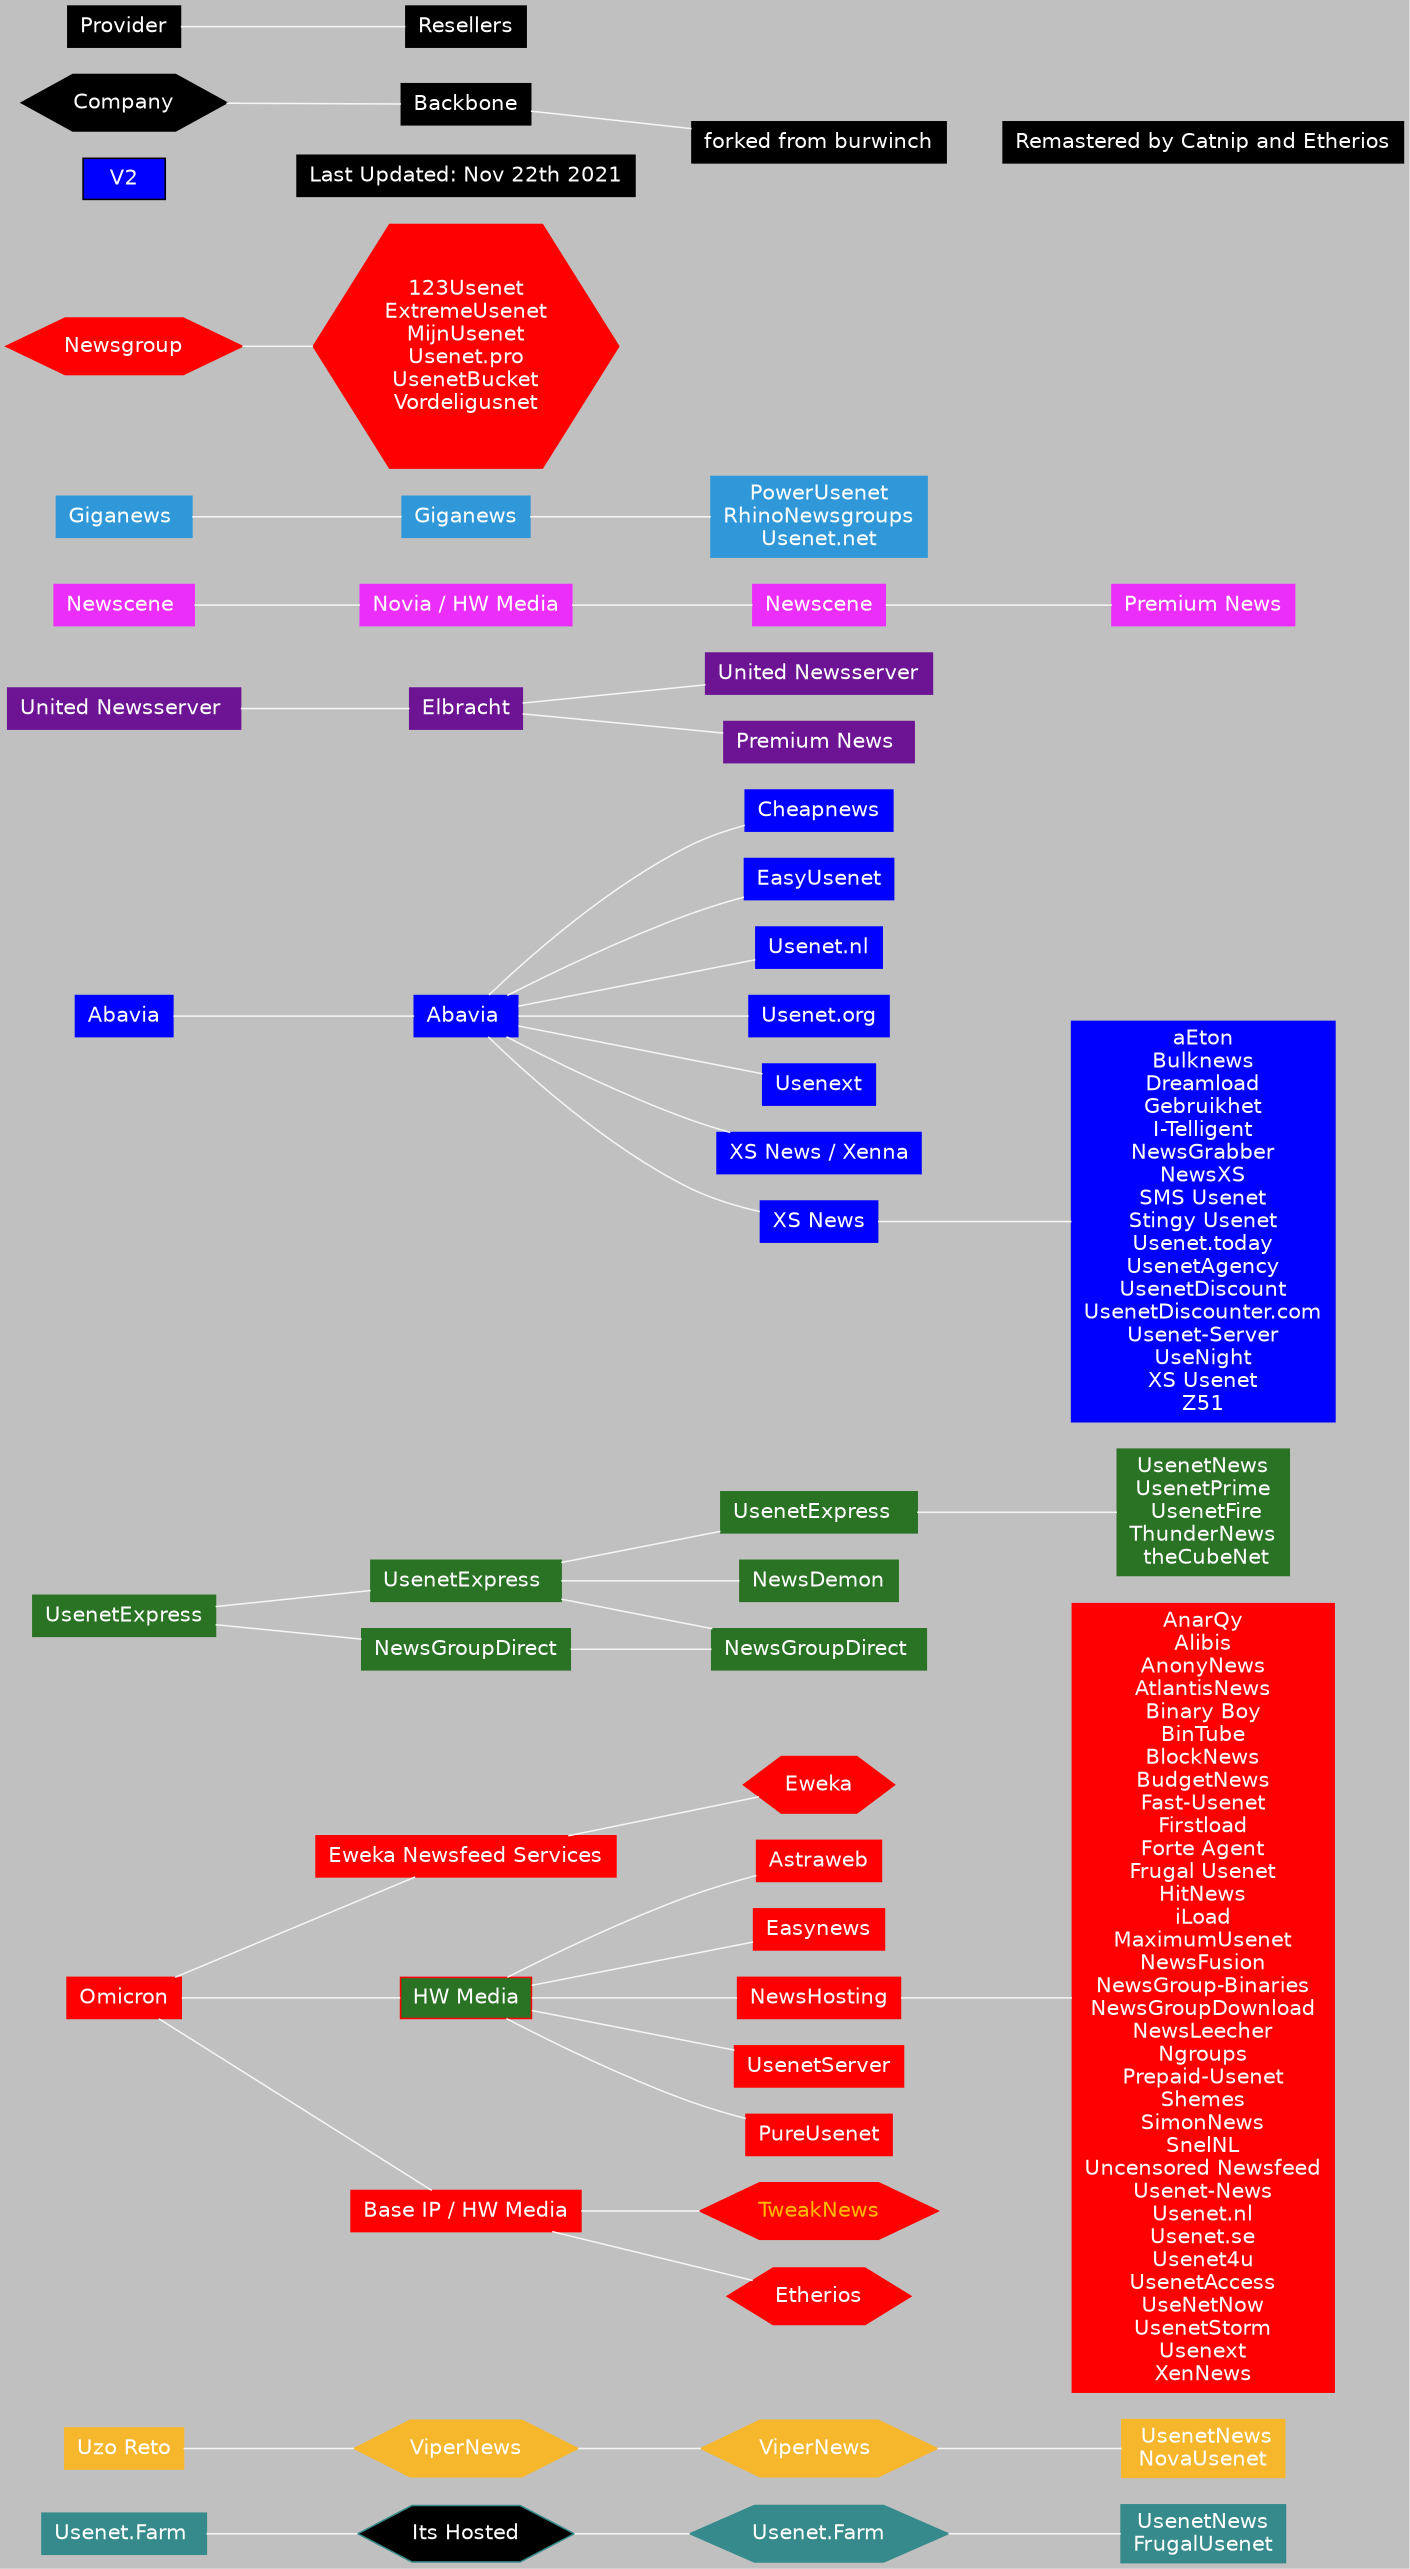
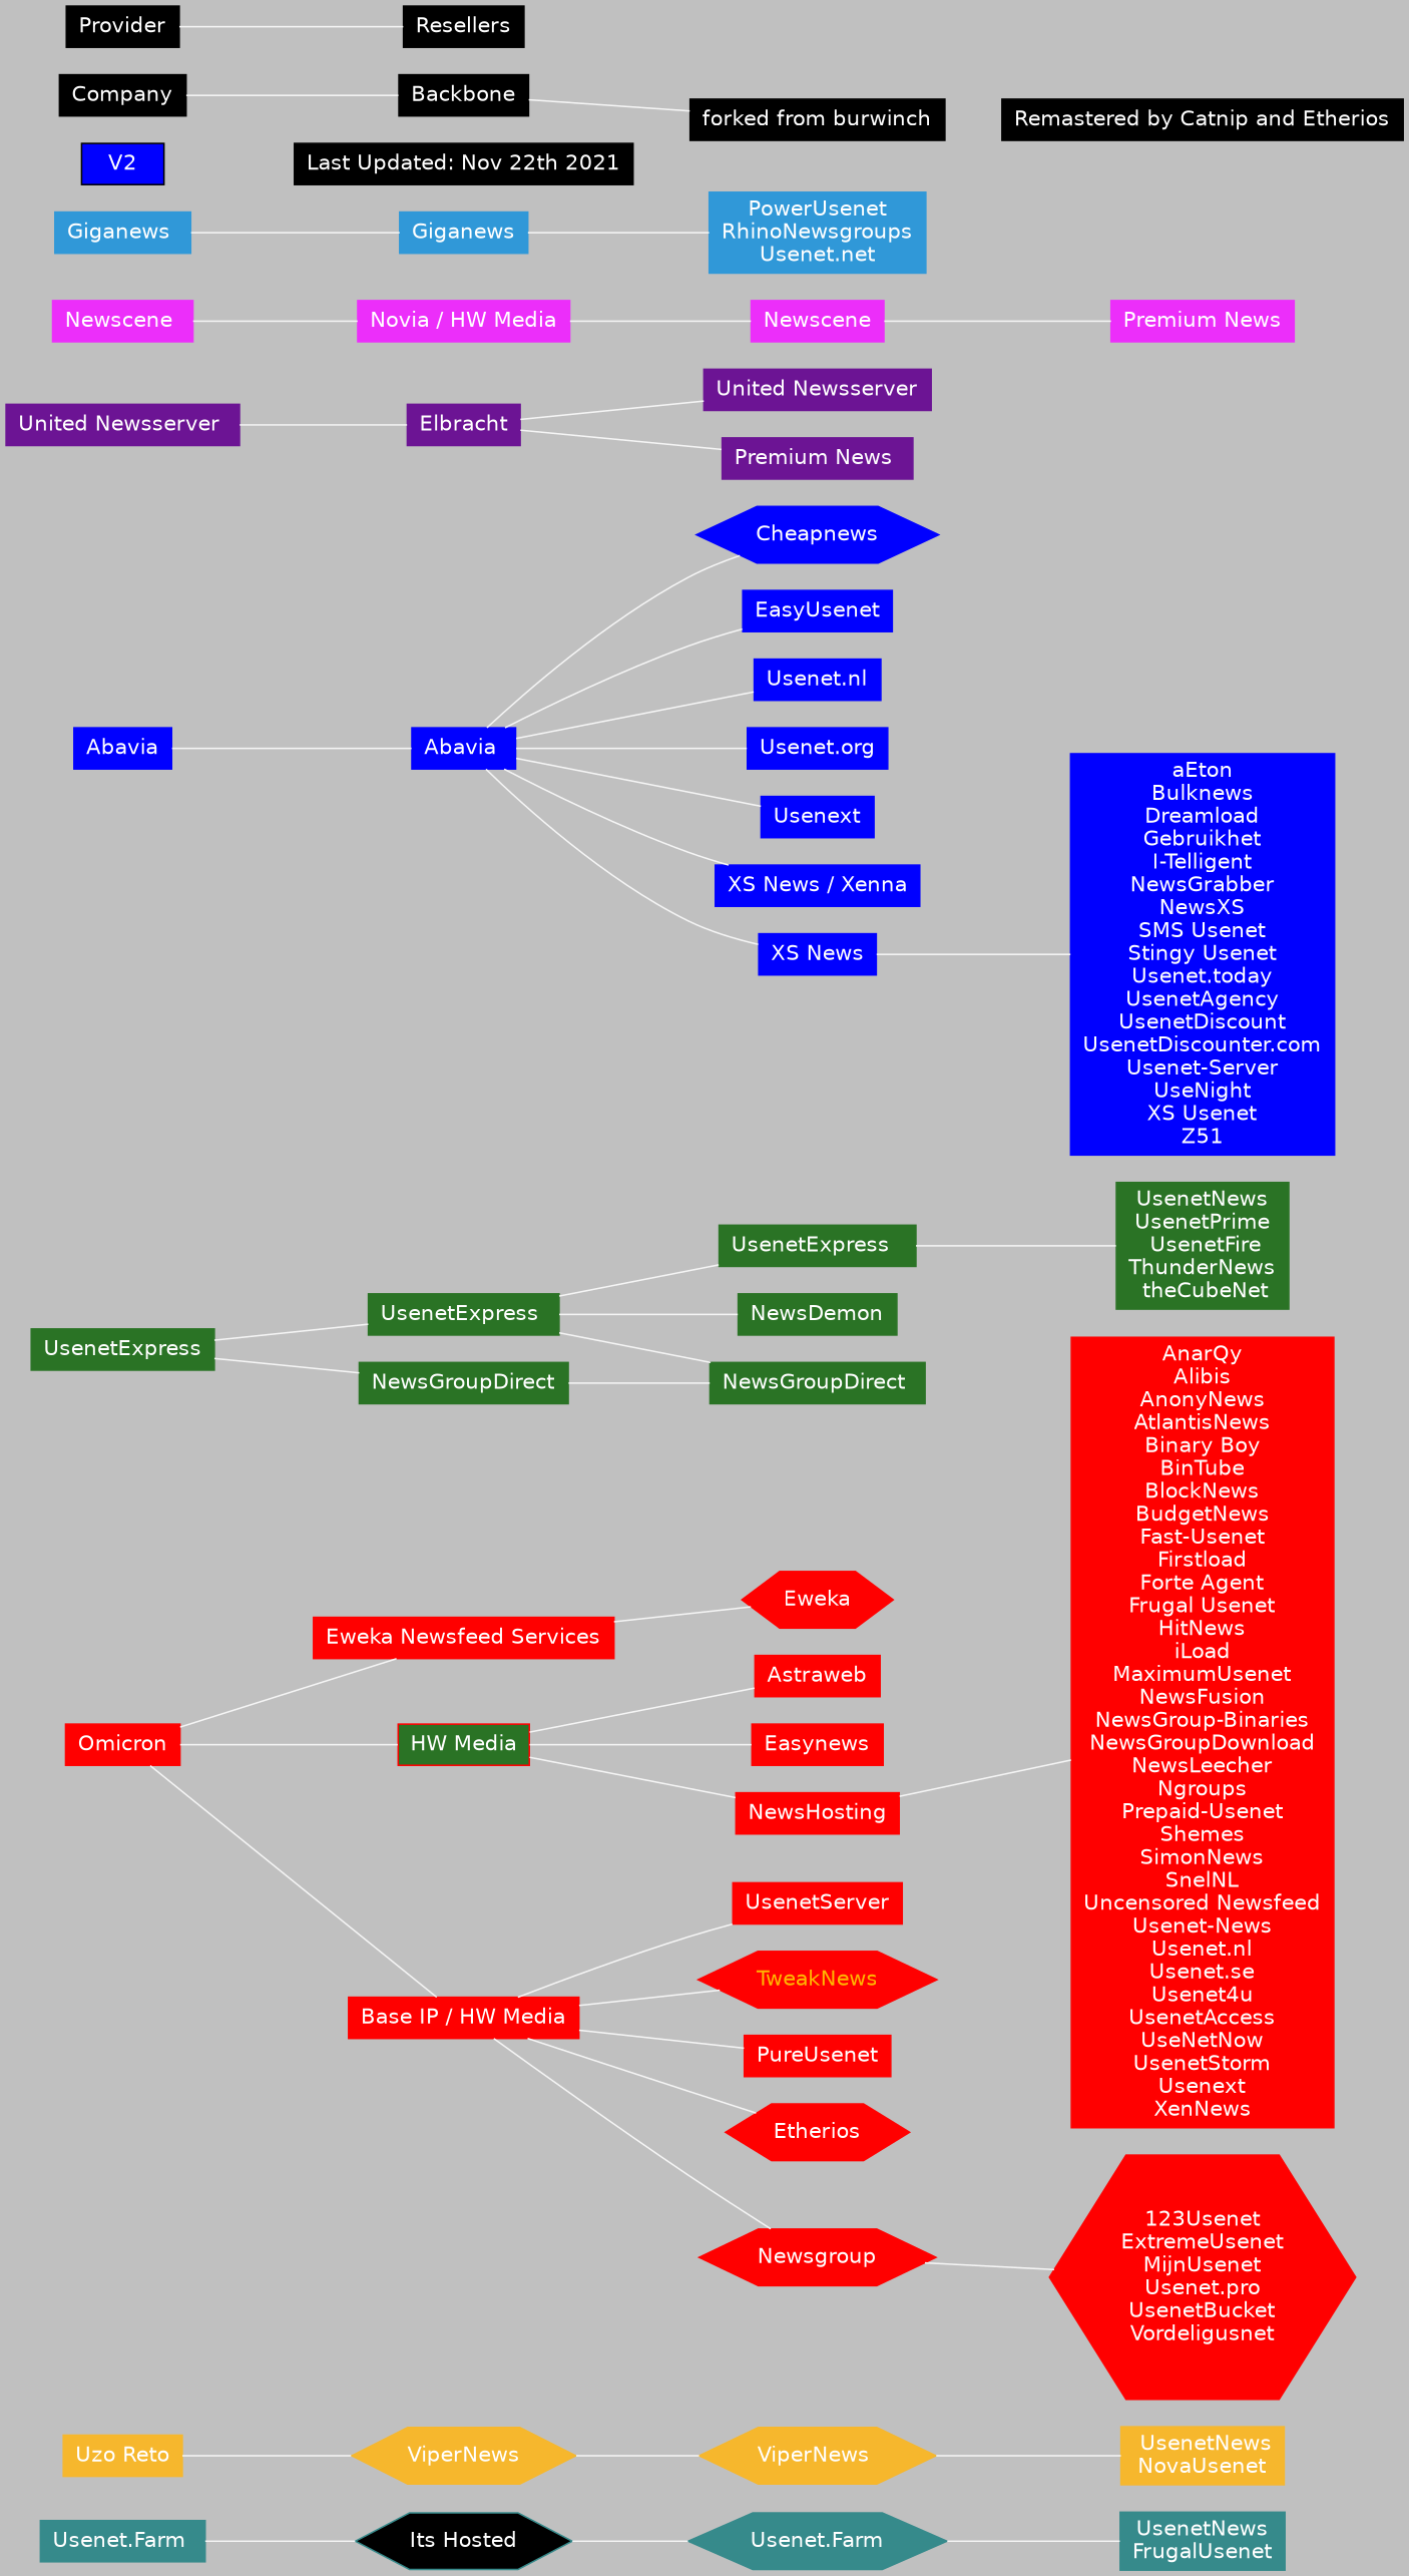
  graph {
    bgcolor=gray
    fontname="DejaVu Sans"
    rankdir=LR
    node [color=red fontcolor=white fontname="DejaVu Sans" shape=box style=filled]
    edge [color=whitesmoke fontname="DejaVu Sans"]
    "Its Hosted" [color="#368a8b" fillcolor=black height=.37 shape=hexagon]
    "Usenet.Farm" [color="#368a8b" height=.37 shape=hexagon]
    ViperNews [color="#f6b72d" height=.37 shape=hexagon]
    "ViperNews " [color="#f6b72d" height=.37 shape=hexagon]
    Eweka [height=.37 shape=hexagon]
    "UsenetNews\nFrugalUsenet" [color="#368a8b" height=.37]
    " UsenetNews\nNovaUsenet" [color="#f6b72d" height=.37]
    UsenetExpress [color="#2a7325" height=.37]
    "UsenetExpress " [color="#2a7325" height=.37]
    NewsGroupDirect [color="#2a7325" height=.37]
    "UsenetExpress  " [color="#2a7325" height=.37]
    NewsDemon [color="#2a7325" height=.37]
    "NewsGroupDirect " [color="#2a7325" height=.37]
    "UsenetNews\nUsenetPrime\n UsenetFire\nThunderNews\n theCubeNet" [color="#2a7325" height=.37]
    Abavia [color=blue height=.37]
    "Abavia " [color=blue height=.37]
-   Cheapnews [color=blue height=.37]
+   Cheapnews [color=blue height=.37 shape=hexagon]
    EasyUsenet [color=blue height=.37]
    "Usenet.nl" [color=blue height=.37]
    "Usenet.org" [color=blue height=.37]
    Usenext [color=blue height=.37]
    "XS News / Xenna" [color=blue height=.37]
    "XS News" [color=blue height=.37]
    "aEton\nBulknews\nDreamload\nGebruikhet\nI-Telligent\nNewsGrabber\nNewsXS\nSMS Usenet\nStingy Usenet\nUsenet.today\nUsenetAgency\nUsenetDiscount\nUsenetDiscounter.com\nUsenet-Server\nUseNight\nXS Usenet\nZ51" [color=blue height=.37]
    "United Newsserver " [color="#6c1494" height=.37]
    Elbracht [color="#6c1494" height=.37]
    "United Newsserver" [color="#6c1494" height=.37]
    "Premium News " [color="#6c1494" height=.37]
    "Newscene " [color="#ec2efa" height=.37]
    "Novia / HW Media" [color="#ec2efa" height=.37]
    Newscene [color="#ec2efa" height=.37]
    "Premium News" [color="#ec2efa" height=.37]
    "Usenet.Farm " [color="#368a8b" height=.37]
    "Uzo Reto" [color="#f6b72d" height=.37]
    "Giganews " [color="#3098d8" height=.37]
    Giganews [color="#3098d8" height=.37]
    "PowerUsenet\nRhinoNewsgroups\nUsenet.net" [color="#3098d8" height=.37]
    Omicron [height=.37]
    n39 [height=.37 label="Eweka Newsfeed Services"]
    "HW Media" [fillcolor="#2a7325" height=.37]
    "Base IP / HW Media" [height=.37]
    Astraweb [height=.37]
    Easynews [height=.37]
    NewsHosting [height=.37]
    UsenetServer [height=.37]
    TweakNews [fontcolor="#ffb700" height=.37 shape=hexagon]
    PureUsenet [height=.37]
    n48 [height=.37 label=Etherios shape=hexagon]
    n49 [height=.37 label=Newsgroup shape=hexagon]
    "AnarQy\nAlibis\nAnonyNews\nAtlantisNews\nBinary Boy\nBinTube\nBlockNews\nBudgetNews\nFast-Usenet\nFirstload\nForte Agent\nFrugal Usenet\nHitNews\niLoad\nMaximumUsenet\nNewsFusion\nNewsGroup-Binaries\nNewsGroupDownload\nNewsLeecher\nNgroups\nPrepaid-Usenet\nShemes\nSimonNews\nSnelNL\nUncensored Newsfeed\nUsenet-News\nUsenet.nl\nUsenet.se\nUsenet4u\nUsenetAccess\nUseNetNow\nUsenetStorm\nUsenext\nXenNews" [height=.37]
    "123Usenet\nExtremeUsenet\nMijnUsenet\nUsenet.pro\nUsenetBucket\nVordeligusnet" [height=.37 shape=hexagon]
-   Company [color=black height=.37 shape=hexagon]
+   Company [color=black height=.37 shape=rect]
    Backbone [color=black height=.37 shape=rect]
    "forked from burwinch" [color=black height=.37 shape=rect]
    Provider [color=black height=.37 shape=rect]
    Resellers [color=black height=.37 shape=rect]
    V2 [color=black fillcolor=blue height=.37 shape=rect]
    "Last Updated: Nov 22th 2021" [color=black height=.37 shape=rect]
    "Remastered by Catnip and Etherios" [color=black height=.37 shape=rect]
    subgraph sub_1 {
      "Its Hosted"
    }
    subgraph sub_2 {
      "Usenet.Farm"
    }
    subgraph sub_3 {
      ViperNews
    }
    subgraph sub_4 {
      "ViperNews "
    }
    subgraph sub_5 {
      Eweka
    }
    "Its Hosted" -- "Usenet.Farm"
    "Usenet.Farm" -- "UsenetNews\nFrugalUsenet"
    ViperNews -- "ViperNews "
    "ViperNews " -- " UsenetNews\nNovaUsenet"
    UsenetExpress -- "UsenetExpress "
    UsenetExpress -- NewsGroupDirect
    "UsenetExpress " -- "UsenetExpress  "
    "UsenetExpress " -- NewsDemon
    "UsenetExpress " -- "NewsGroupDirect "
    NewsGroupDirect -- "NewsGroupDirect "
    "UsenetExpress  " -- "UsenetNews\nUsenetPrime\n UsenetFire\nThunderNews\n theCubeNet"
    Abavia -- "Abavia "
    "Abavia " -- Cheapnews
    "Abavia " -- EasyUsenet
    "Abavia " -- "Usenet.nl"
    "Abavia " -- "Usenet.org"
    "Abavia " -- Usenext
    "Abavia " -- "XS News / Xenna"
    "Abavia " -- "XS News"
    "XS News" -- "aEton\nBulknews\nDreamload\nGebruikhet\nI-Telligent\nNewsGrabber\nNewsXS\nSMS Usenet\nStingy Usenet\nUsenet.today\nUsenetAgency\nUsenetDiscount\nUsenetDiscounter.com\nUsenet-Server\nUseNight\nXS Usenet\nZ51"
    "United Newsserver " -- Elbracht
    Elbracht -- "United Newsserver"
    Elbracht -- "Premium News "
    "Newscene " -- "Novia / HW Media"
    "Novia / HW Media" -- Newscene
    Newscene -- "Premium News"
    "Usenet.Farm " -- "Its Hosted"
    "Uzo Reto" -- ViperNews
    "Giganews " -- Giganews
    Giganews -- "PowerUsenet\nRhinoNewsgroups\nUsenet.net"
    Omicron -- n39
    Omicron -- "HW Media"
    Omicron -- "Base IP / HW Media"
    n39 -- Eweka
    "HW Media" -- Astraweb
    "HW Media" -- Easynews
    "HW Media" -- NewsHosting
-   "HW Media" -- UsenetServer
+   "Base IP / HW Media" -- UsenetServer
    "Base IP / HW Media" -- TweakNews
-   "HW Media" -- PureUsenet
+   "Base IP / HW Media" -- PureUsenet
    "Base IP / HW Media" -- n48
+   "Base IP / HW Media" -- n49
    NewsHosting -- "AnarQy\nAlibis\nAnonyNews\nAtlantisNews\nBinary Boy\nBinTube\nBlockNews\nBudgetNews\nFast-Usenet\nFirstload\nForte Agent\nFrugal Usenet\nHitNews\niLoad\nMaximumUsenet\nNewsFusion\nNewsGroup-Binaries\nNewsGroupDownload\nNewsLeecher\nNgroups\nPrepaid-Usenet\nShemes\nSimonNews\nSnelNL\nUncensored Newsfeed\nUsenet-News\nUsenet.nl\nUsenet.se\nUsenet4u\nUsenetAccess\nUseNetNow\nUsenetStorm\nUsenext\nXenNews"
    n49 -- "123Usenet\nExtremeUsenet\nMijnUsenet\nUsenet.pro\nUsenetBucket\nVordeligusnet"
    Company -- Backbone
    Backbone -- "forked from burwinch"
    "forked from burwinch" -- "Remastered by Catnip and Etherios" [style=invis]
    Provider -- Resellers
    V2 -- "Last Updated: Nov 22th 2021" [style=invis]
    "Last Updated: Nov 22th 2021" -- "forked from burwinch" [style=invis]
  }
